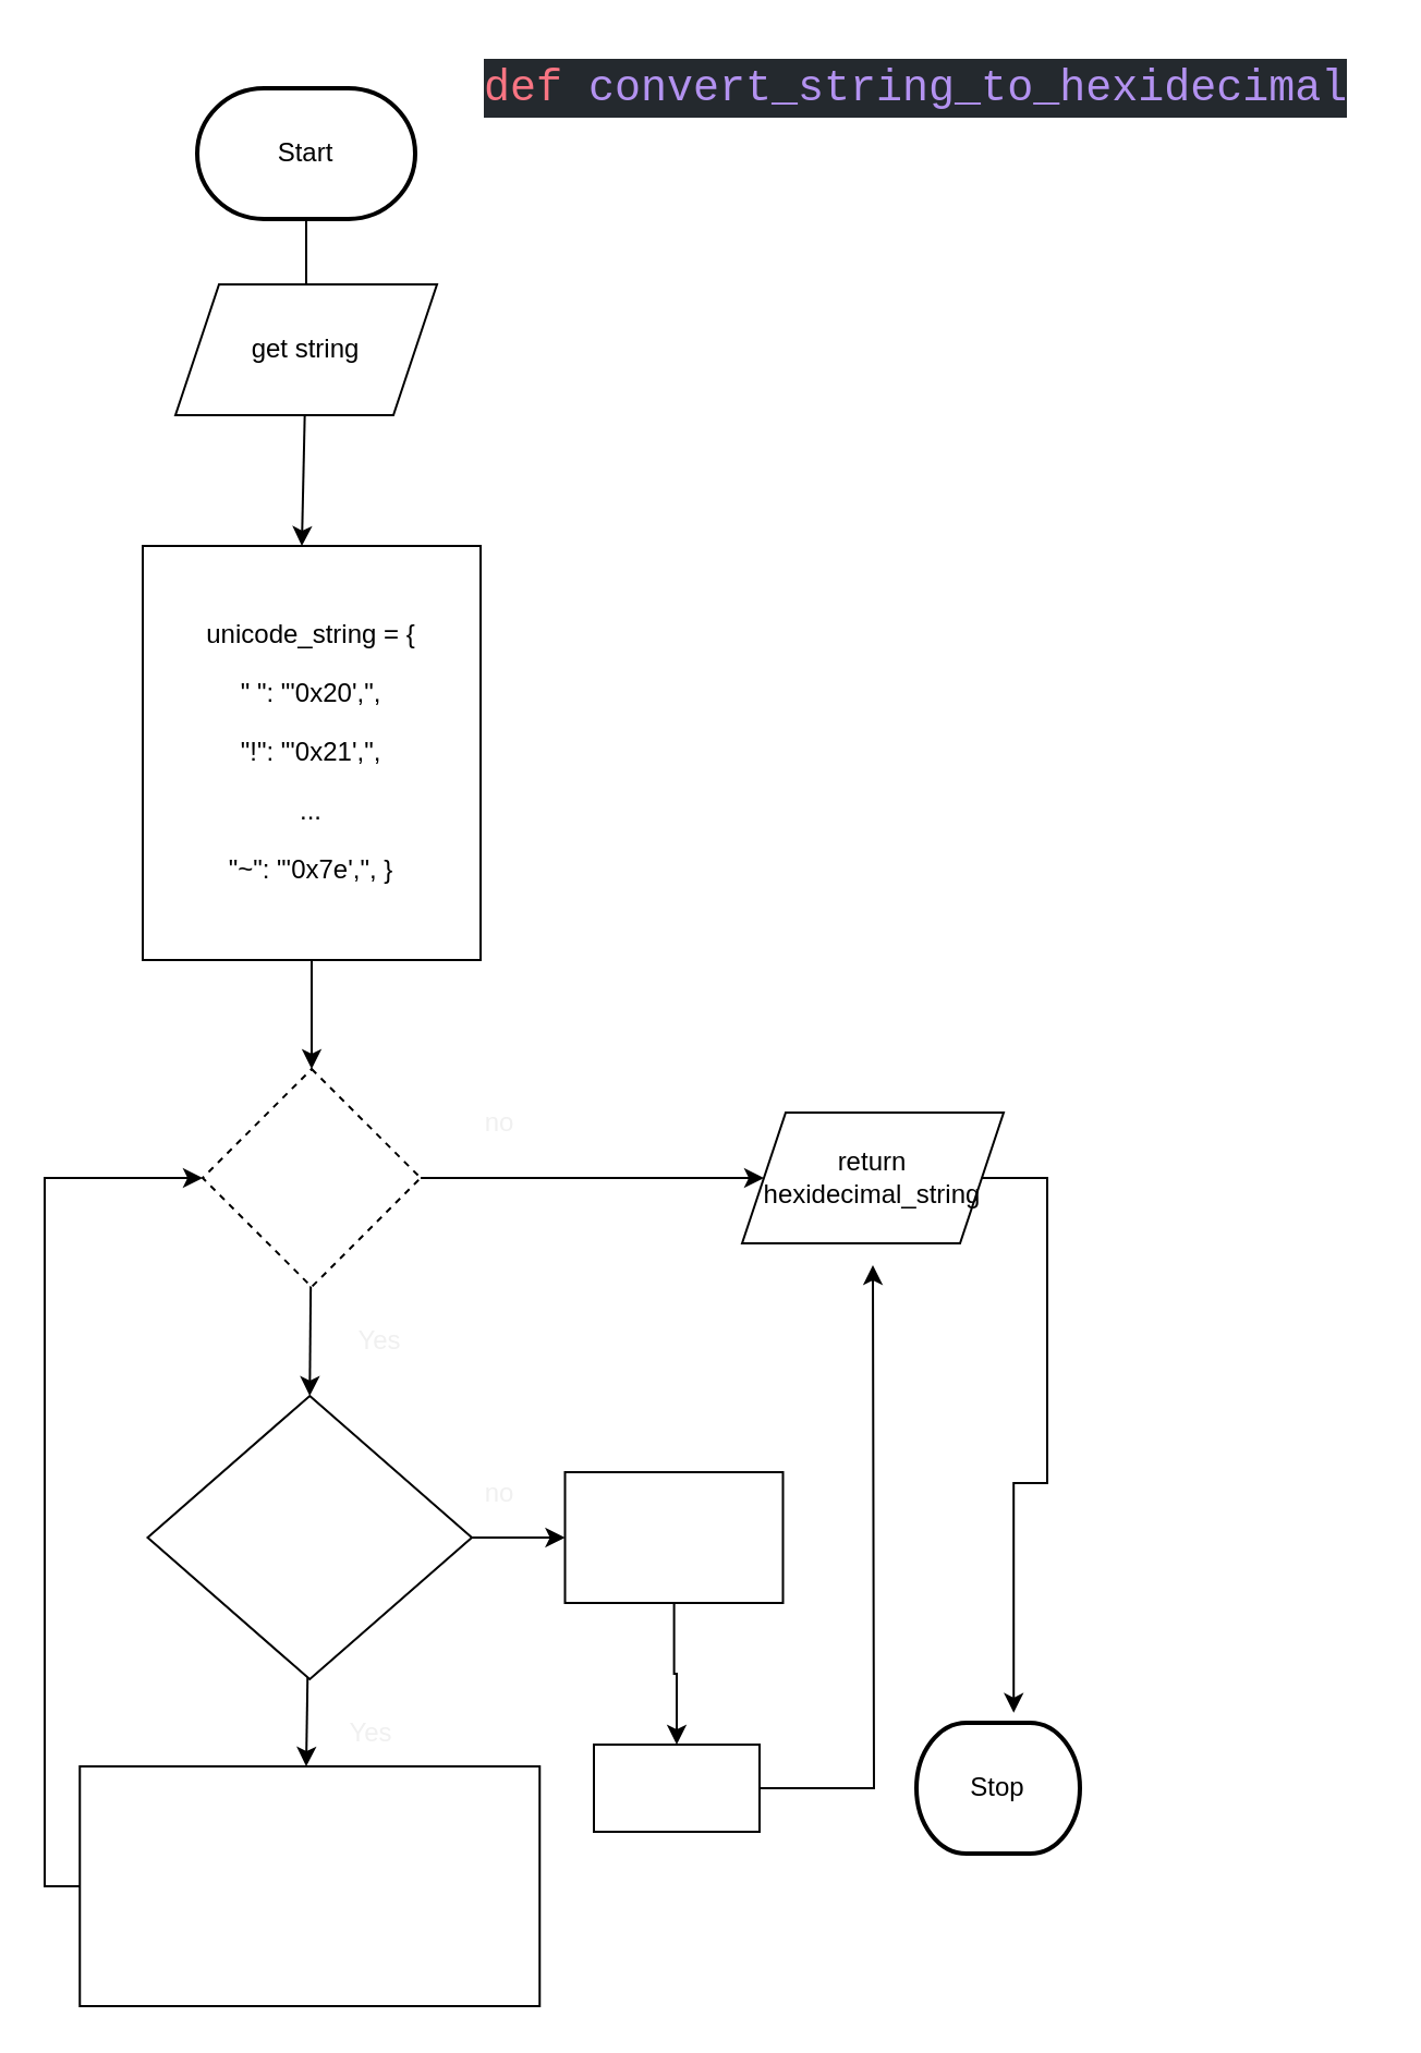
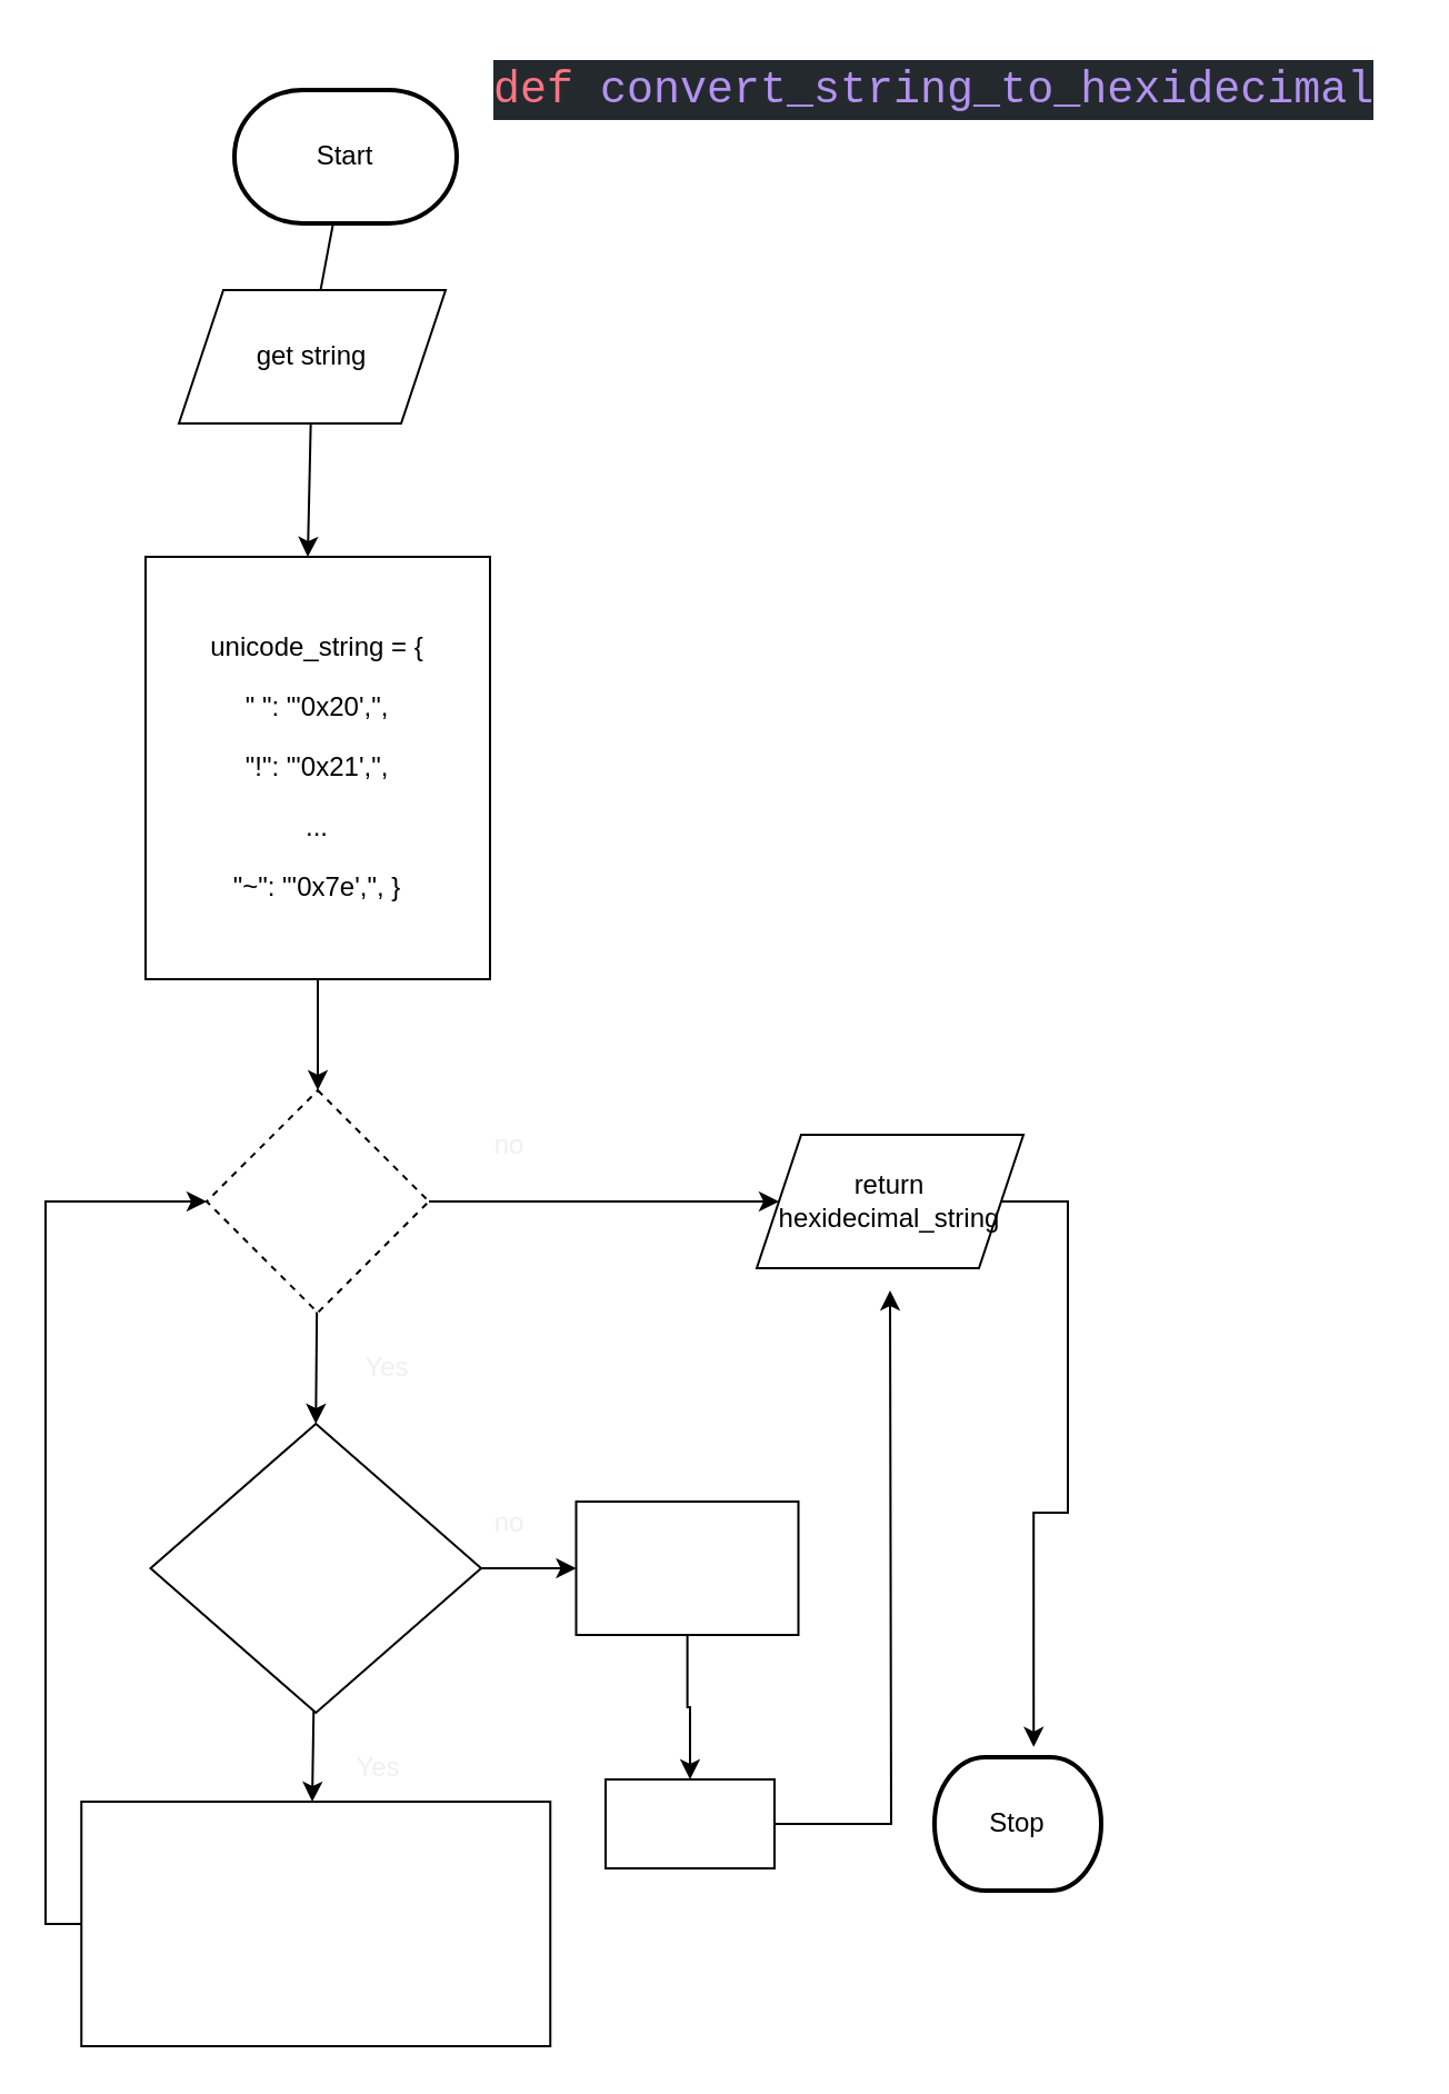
  <mxCell id="0" />
  <mxCell id="1" parent="0" />
  <mxCell id="2" style="edgeStyle=none;html=1;" parent="1" source="3" edge="1"><mxGeometry relative="1" as="geometry"><mxPoint x="140" y="150" as="targetPoint" /></mxGeometry></mxCell>
- <mxCell id="3" value="Start" style="strokeWidth=2;html=1;shape=mxgraph.flowchart.terminator;whiteSpace=wrap;" parent="1" vertex="1"><mxGeometry x="90" y="40" width="100" height="60" as="geometry" /></mxCell>
+ <mxCell id="3" value="Start" style="strokeWidth=2;html=1;shape=mxgraph.flowchart.terminator;whiteSpace=wrap;" parent="1" vertex="1"><mxGeometry x="105" y="40" width="100" height="60" as="geometry" /></mxCell>
  <mxCell id="4" style="edgeStyle=none;html=1;" parent="1" source="5" edge="1"><mxGeometry relative="1" as="geometry"><mxPoint x="138" y="250" as="targetPoint" /></mxGeometry></mxCell>
  <mxCell id="5" value="get string" style="shape=parallelogram;perimeter=parallelogramPerimeter;whiteSpace=wrap;html=1;fixedSize=1;" parent="1" vertex="1"><mxGeometry x="80" y="130" width="120" height="60" as="geometry" /></mxCell>
  <mxCell id="6" value="&lt;div style=&quot;color: rgb(225 , 228 , 232) ; background-color: rgb(36 , 41 , 46) ; font-family: &amp;#34;comic mono&amp;#34; , &amp;#34;consolas&amp;#34; , &amp;#34;courier new&amp;#34; , monospace , &amp;#34;consolas&amp;#34; , &amp;#34;courier new&amp;#34; , monospace ; font-weight: normal ; font-size: 20px ; line-height: 27px&quot;&gt;&lt;div style=&quot;font-family: &amp;#34;comic mono&amp;#34; , &amp;#34;consolas&amp;#34; , &amp;#34;courier new&amp;#34; , monospace , &amp;#34;consolas&amp;#34; , &amp;#34;courier new&amp;#34; , monospace ; line-height: 27px&quot;&gt;&lt;span style=&quot;color: #f97583&quot;&gt;def&lt;/span&gt; &lt;span style=&quot;color: #b392f0&quot;&gt;convert_string_to_hexidecimal&lt;/span&gt;&lt;/div&gt;&lt;/div&gt;" style="text;whiteSpace=wrap;html=1;" parent="1" vertex="1"><mxGeometry x="220" y="20" width="410" height="40" as="geometry" /></mxCell>
  <mxCell id="7" style="edgeStyle=none;html=1;" parent="1" edge="1"><mxGeometry relative="1" as="geometry"><mxPoint x="140" y="350" as="targetPoint" /><mxPoint x="140" y="310" as="sourcePoint" /></mxGeometry></mxCell>
  <mxCell id="8" style="edgeStyle=none;html=1;entryX=0.5;entryY=0;entryDx=0;entryDy=0;fontSize=12;fontColor=#F0F0F0;" parent="1" source="9" target="12" edge="1"><mxGeometry relative="1" as="geometry" /></mxCell>
  <mxCell id="9" value="&lt;div style=&quot;line-height: 27px&quot;&gt;&lt;div&gt;    unicode_string = {&lt;/div&gt;&lt;div&gt;&lt;span&gt;&quot; &quot;: &quot;'0x20',&quot;,&lt;/span&gt;&lt;/div&gt;&lt;div&gt;        &quot;!&quot;: &quot;'0x21',&quot;,&lt;/div&gt;&lt;div&gt;...&lt;/div&gt;&lt;div&gt;&lt;div style=&quot;line-height: 27px&quot;&gt;&lt;div&gt;        &quot;~&quot;: &quot;'0x7e',&quot;,&amp;nbsp;}&lt;/div&gt;&lt;/div&gt;&lt;/div&gt;&lt;/div&gt;" style="rounded=0;whiteSpace=wrap;html=1;" parent="1" vertex="1"><mxGeometry x="65" y="250" width="155" height="190" as="geometry" /></mxCell>
  <mxCell id="10" style="edgeStyle=none;html=1;fontSize=12;fontColor=#F0F0F0;entryX=0.5;entryY=0;entryDx=0;entryDy=0;" parent="1" source="12" target="15" edge="1"><mxGeometry relative="1" as="geometry"><mxPoint x="140" y="630" as="targetPoint" /></mxGeometry></mxCell>
  <mxCell id="11" style="edgeStyle=orthogonalEdgeStyle;rounded=0;html=1;fontSize=12;fontColor=#F0F0F0;" parent="1" source="12" edge="1"><mxGeometry relative="1" as="geometry"><mxPoint x="350" y="540" as="targetPoint" /></mxGeometry></mxCell>
  <mxCell id="12" value="&lt;font color=&quot;#ffffff&quot;&gt;for single_ character in string:&lt;/font&gt;" style="rhombus;whiteSpace=wrap;html=1;labelBackgroundColor=none;fontSize=12;fontColor=#F0F0F0;dashed=1;" parent="1" vertex="1"><mxGeometry x="92.5" y="490" width="100" height="100" as="geometry" /></mxCell>
  <mxCell id="13" style="edgeStyle=none;html=1;fontSize=12;fontColor=#F0F0F0;" parent="1" source="15" edge="1"><mxGeometry relative="1" as="geometry"><mxPoint x="140" y="810" as="targetPoint" /></mxGeometry></mxCell>
  <mxCell id="14" style="edgeStyle=none;html=1;fontSize=12;fontColor=#F0F0F0;entryX=0;entryY=0.5;entryDx=0;entryDy=0;" parent="1" source="15" target="25" edge="1"><mxGeometry relative="1" as="geometry"><mxPoint x="250" y="705" as="targetPoint" /></mxGeometry></mxCell>
  <mxCell id="15" value="&lt;font color=&quot;#ffffff&quot;&gt;if single_character in unicode_string:&lt;/font&gt;" style="rhombus;whiteSpace=wrap;html=1;labelBackgroundColor=none;fontSize=12;fontColor=#F0F0F0;" parent="1" vertex="1"><mxGeometry x="67.25" y="640" width="148.75" height="130" as="geometry" /></mxCell>
  <mxCell id="16" style="edgeStyle=orthogonalEdgeStyle;html=1;entryX=0;entryY=0.5;entryDx=0;entryDy=0;rounded=0;" parent="1" source="17" target="12" edge="1"><mxGeometry relative="1" as="geometry"><Array as="points"><mxPoint x="20" y="865" /><mxPoint x="20" y="540" /></Array></mxGeometry></mxCell>
  <mxCell id="17" value="&lt;font color=&quot;#ffffff&quot;&gt;hexidecimal_string += unicode_stringe[single_charachter]&lt;/font&gt;" style="rounded=0;whiteSpace=wrap;html=1;labelBackgroundColor=none;fontSize=12;fontColor=#F0F0F0;" parent="1" vertex="1"><mxGeometry x="36.13" y="810" width="211" height="110" as="geometry" /></mxCell>
  <mxCell id="18" value="Yes" style="text;html=1;strokeColor=none;fillColor=none;align=center;verticalAlign=middle;whiteSpace=wrap;rounded=0;labelBackgroundColor=none;fontSize=12;fontColor=#F0F0F0;" parent="1" vertex="1"><mxGeometry x="140" y="780" width="60" height="30" as="geometry" /></mxCell>
  <mxCell id="19" value="Stop" style="strokeWidth=2;html=1;shape=mxgraph.flowchart.terminator;whiteSpace=wrap;" parent="1" vertex="1"><mxGeometry x="420" y="790" width="75" height="60" as="geometry" /></mxCell>
  <mxCell id="20" value="Yes" style="text;html=1;strokeColor=none;fillColor=none;align=center;verticalAlign=middle;whiteSpace=wrap;rounded=0;labelBackgroundColor=none;fontSize=12;fontColor=#F0F0F0;" parent="1" vertex="1"><mxGeometry x="144" y="600" width="60" height="30" as="geometry" /></mxCell>
  <mxCell id="21" value="no" style="text;html=1;strokeColor=none;fillColor=none;align=center;verticalAlign=middle;whiteSpace=wrap;rounded=0;labelBackgroundColor=none;fontSize=12;fontColor=#F0F0F0;" parent="1" vertex="1"><mxGeometry x="198.75" y="500" width="60" height="30" as="geometry" /></mxCell>
  <mxCell id="22" style="edgeStyle=orthogonalEdgeStyle;rounded=0;html=1;entryX=0.595;entryY=-0.077;entryDx=0;entryDy=0;entryPerimeter=0;fontSize=12;fontColor=#F0F0F0;" parent="1" source="23" target="19" edge="1"><mxGeometry relative="1" as="geometry"><Array as="points"><mxPoint x="480" y="540" /><mxPoint x="480" y="680" /></Array></mxGeometry></mxCell>
  <mxCell id="23" value="return hexidecimal_string" style="shape=parallelogram;perimeter=parallelogramPerimeter;whiteSpace=wrap;html=1;fixedSize=1;" parent="1" vertex="1"><mxGeometry x="340" y="510" width="120" height="60" as="geometry" /></mxCell>
  <mxCell id="24" style="edgeStyle=orthogonalEdgeStyle;rounded=0;html=1;entryX=0.5;entryY=0;entryDx=0;entryDy=0;fontFamily=Helvetica;" parent="1" source="25" target="27" edge="1"><mxGeometry relative="1" as="geometry" /></mxCell>
  <mxCell id="25" value="&lt;font color=&quot;#ffffff&quot;&gt;hexidecimal_string += &quot;-1&quot;&lt;/font&gt;" style="rounded=0;whiteSpace=wrap;html=1;labelBackgroundColor=none;fontSize=12;fontColor=#F0F0F0;" parent="1" vertex="1"><mxGeometry x="258.75" y="675" width="100" height="60" as="geometry" /></mxCell>
  <mxCell id="26" style="edgeStyle=orthogonalEdgeStyle;rounded=0;html=1;" parent="1" source="27" edge="1"><mxGeometry relative="1" as="geometry"><mxPoint x="400" y="580" as="targetPoint" /></mxGeometry></mxCell>
  <mxCell id="27" value="&lt;font color=&quot;#ffffff&quot;&gt;break&lt;/font&gt;" style="rounded=0;whiteSpace=wrap;html=1;labelBackgroundColor=none;fontSize=12;fontColor=#F0F0F0;" parent="1" vertex="1"><mxGeometry x="272" y="800" width="76" height="40" as="geometry" /></mxCell>
  <mxCell id="28" value="no" style="text;html=1;strokeColor=none;fillColor=none;align=center;verticalAlign=middle;whiteSpace=wrap;rounded=0;labelBackgroundColor=none;fontSize=12;fontColor=#F0F0F0;" parent="1" vertex="1"><mxGeometry x="198.75" y="670" width="60" height="30" as="geometry" /></mxCell>
